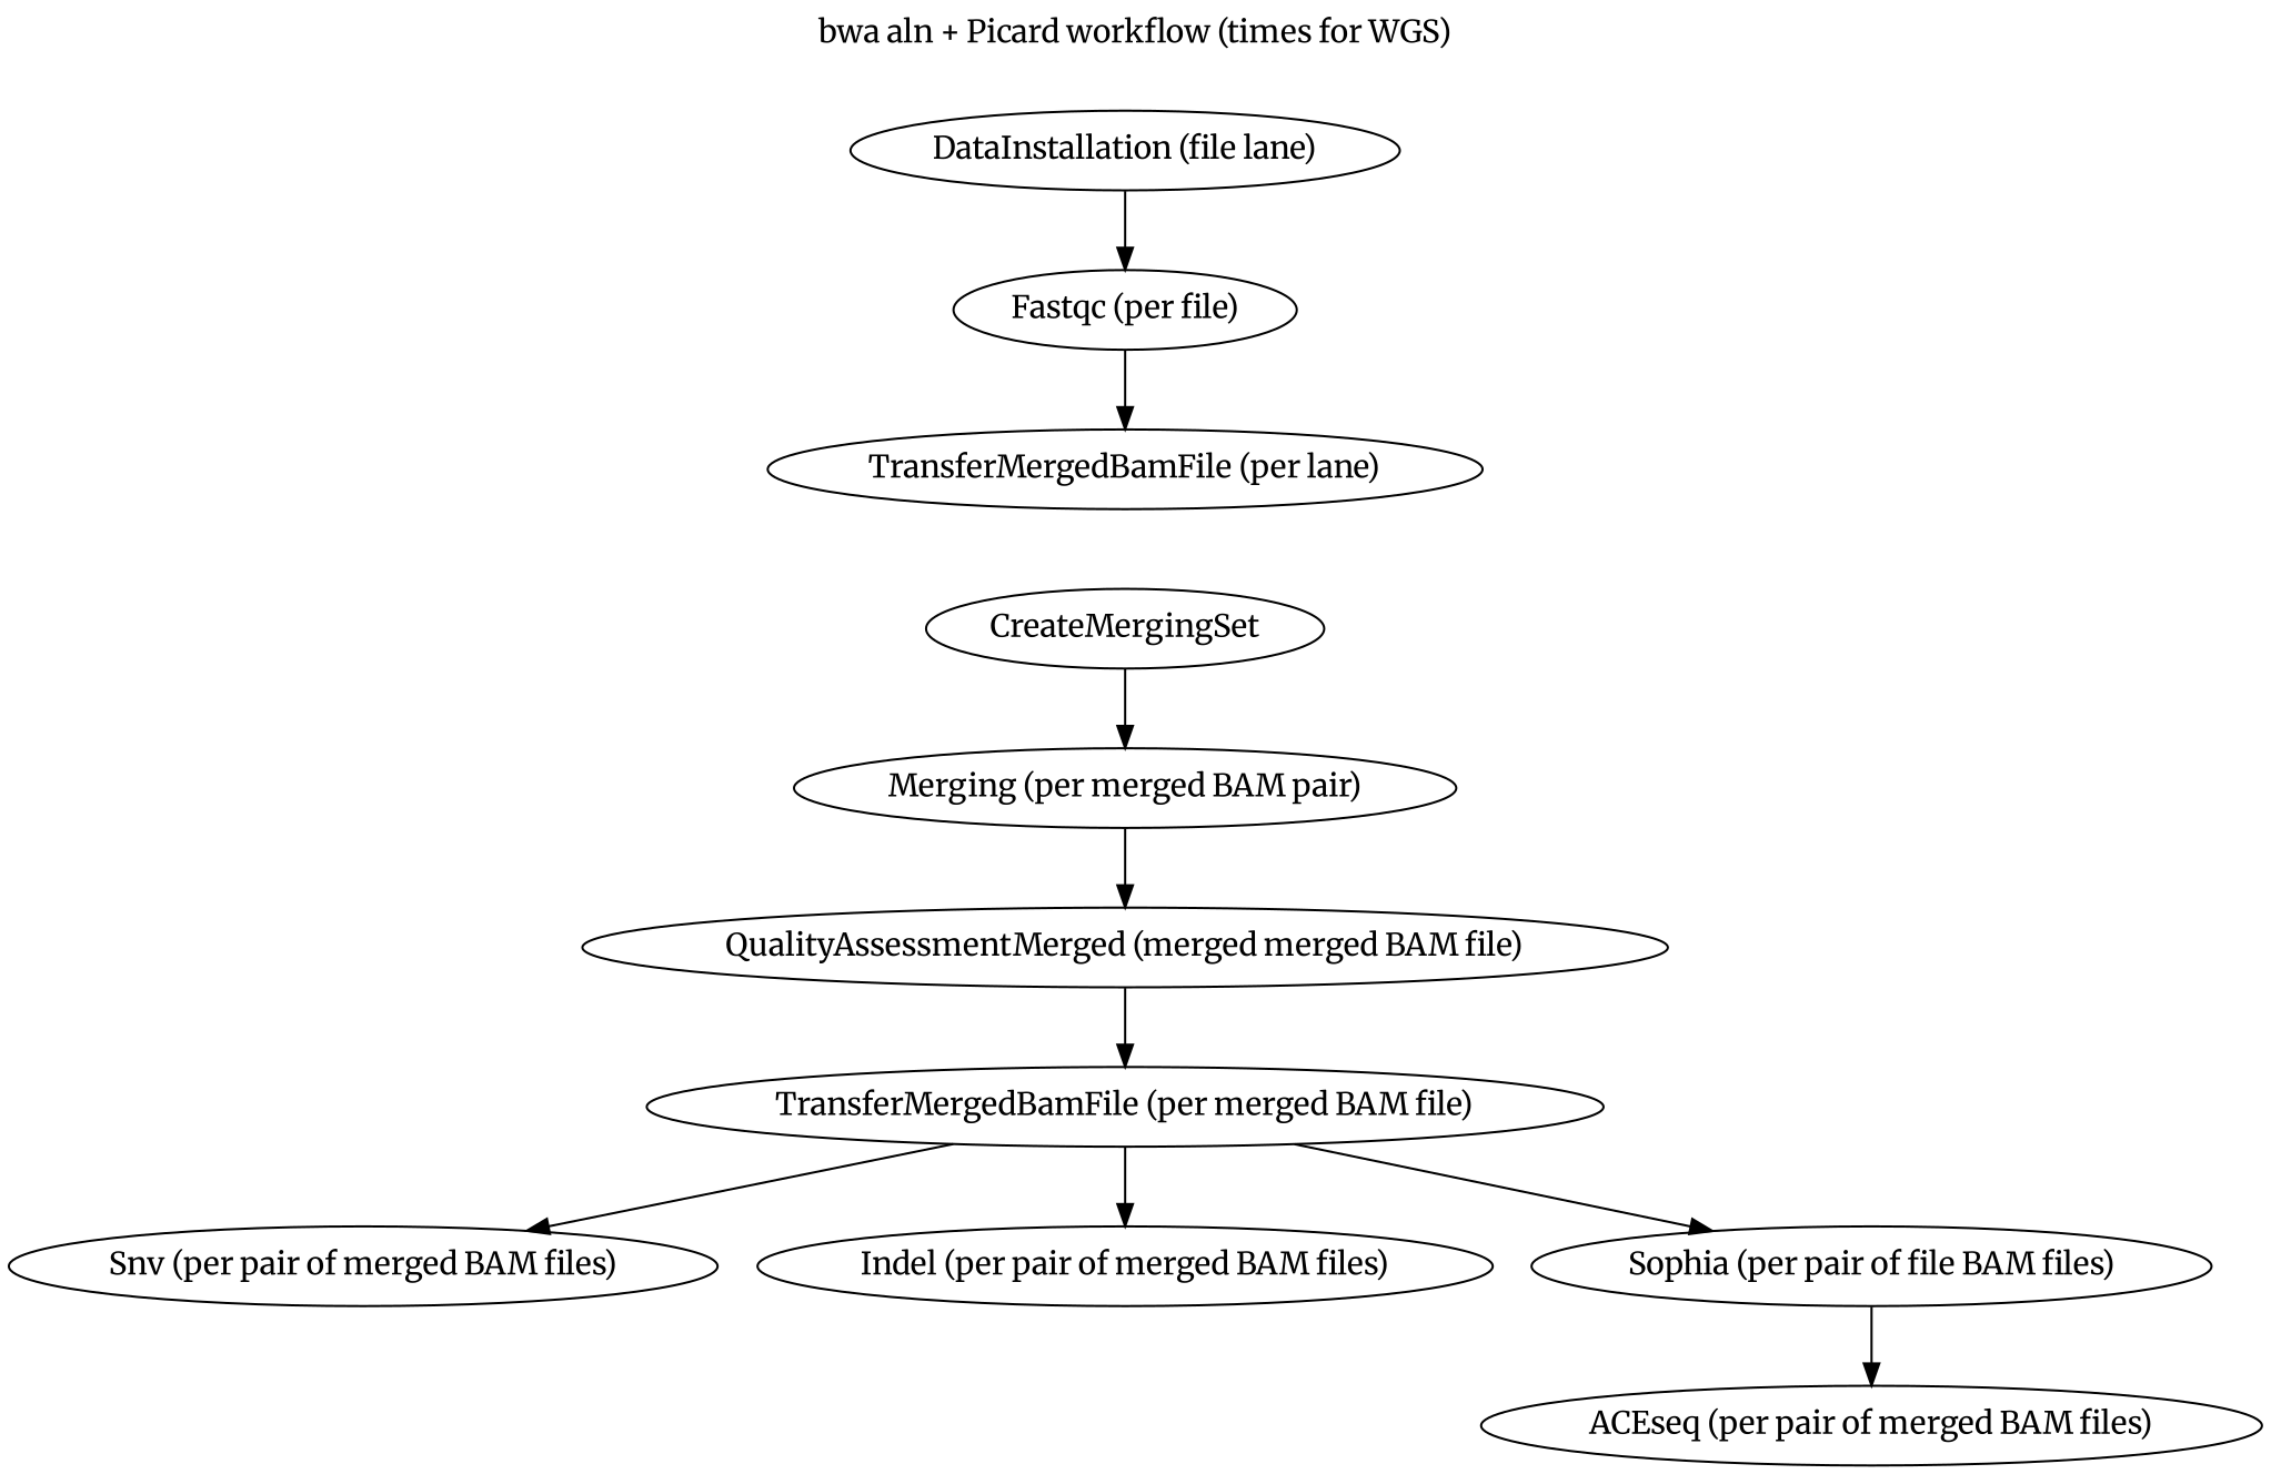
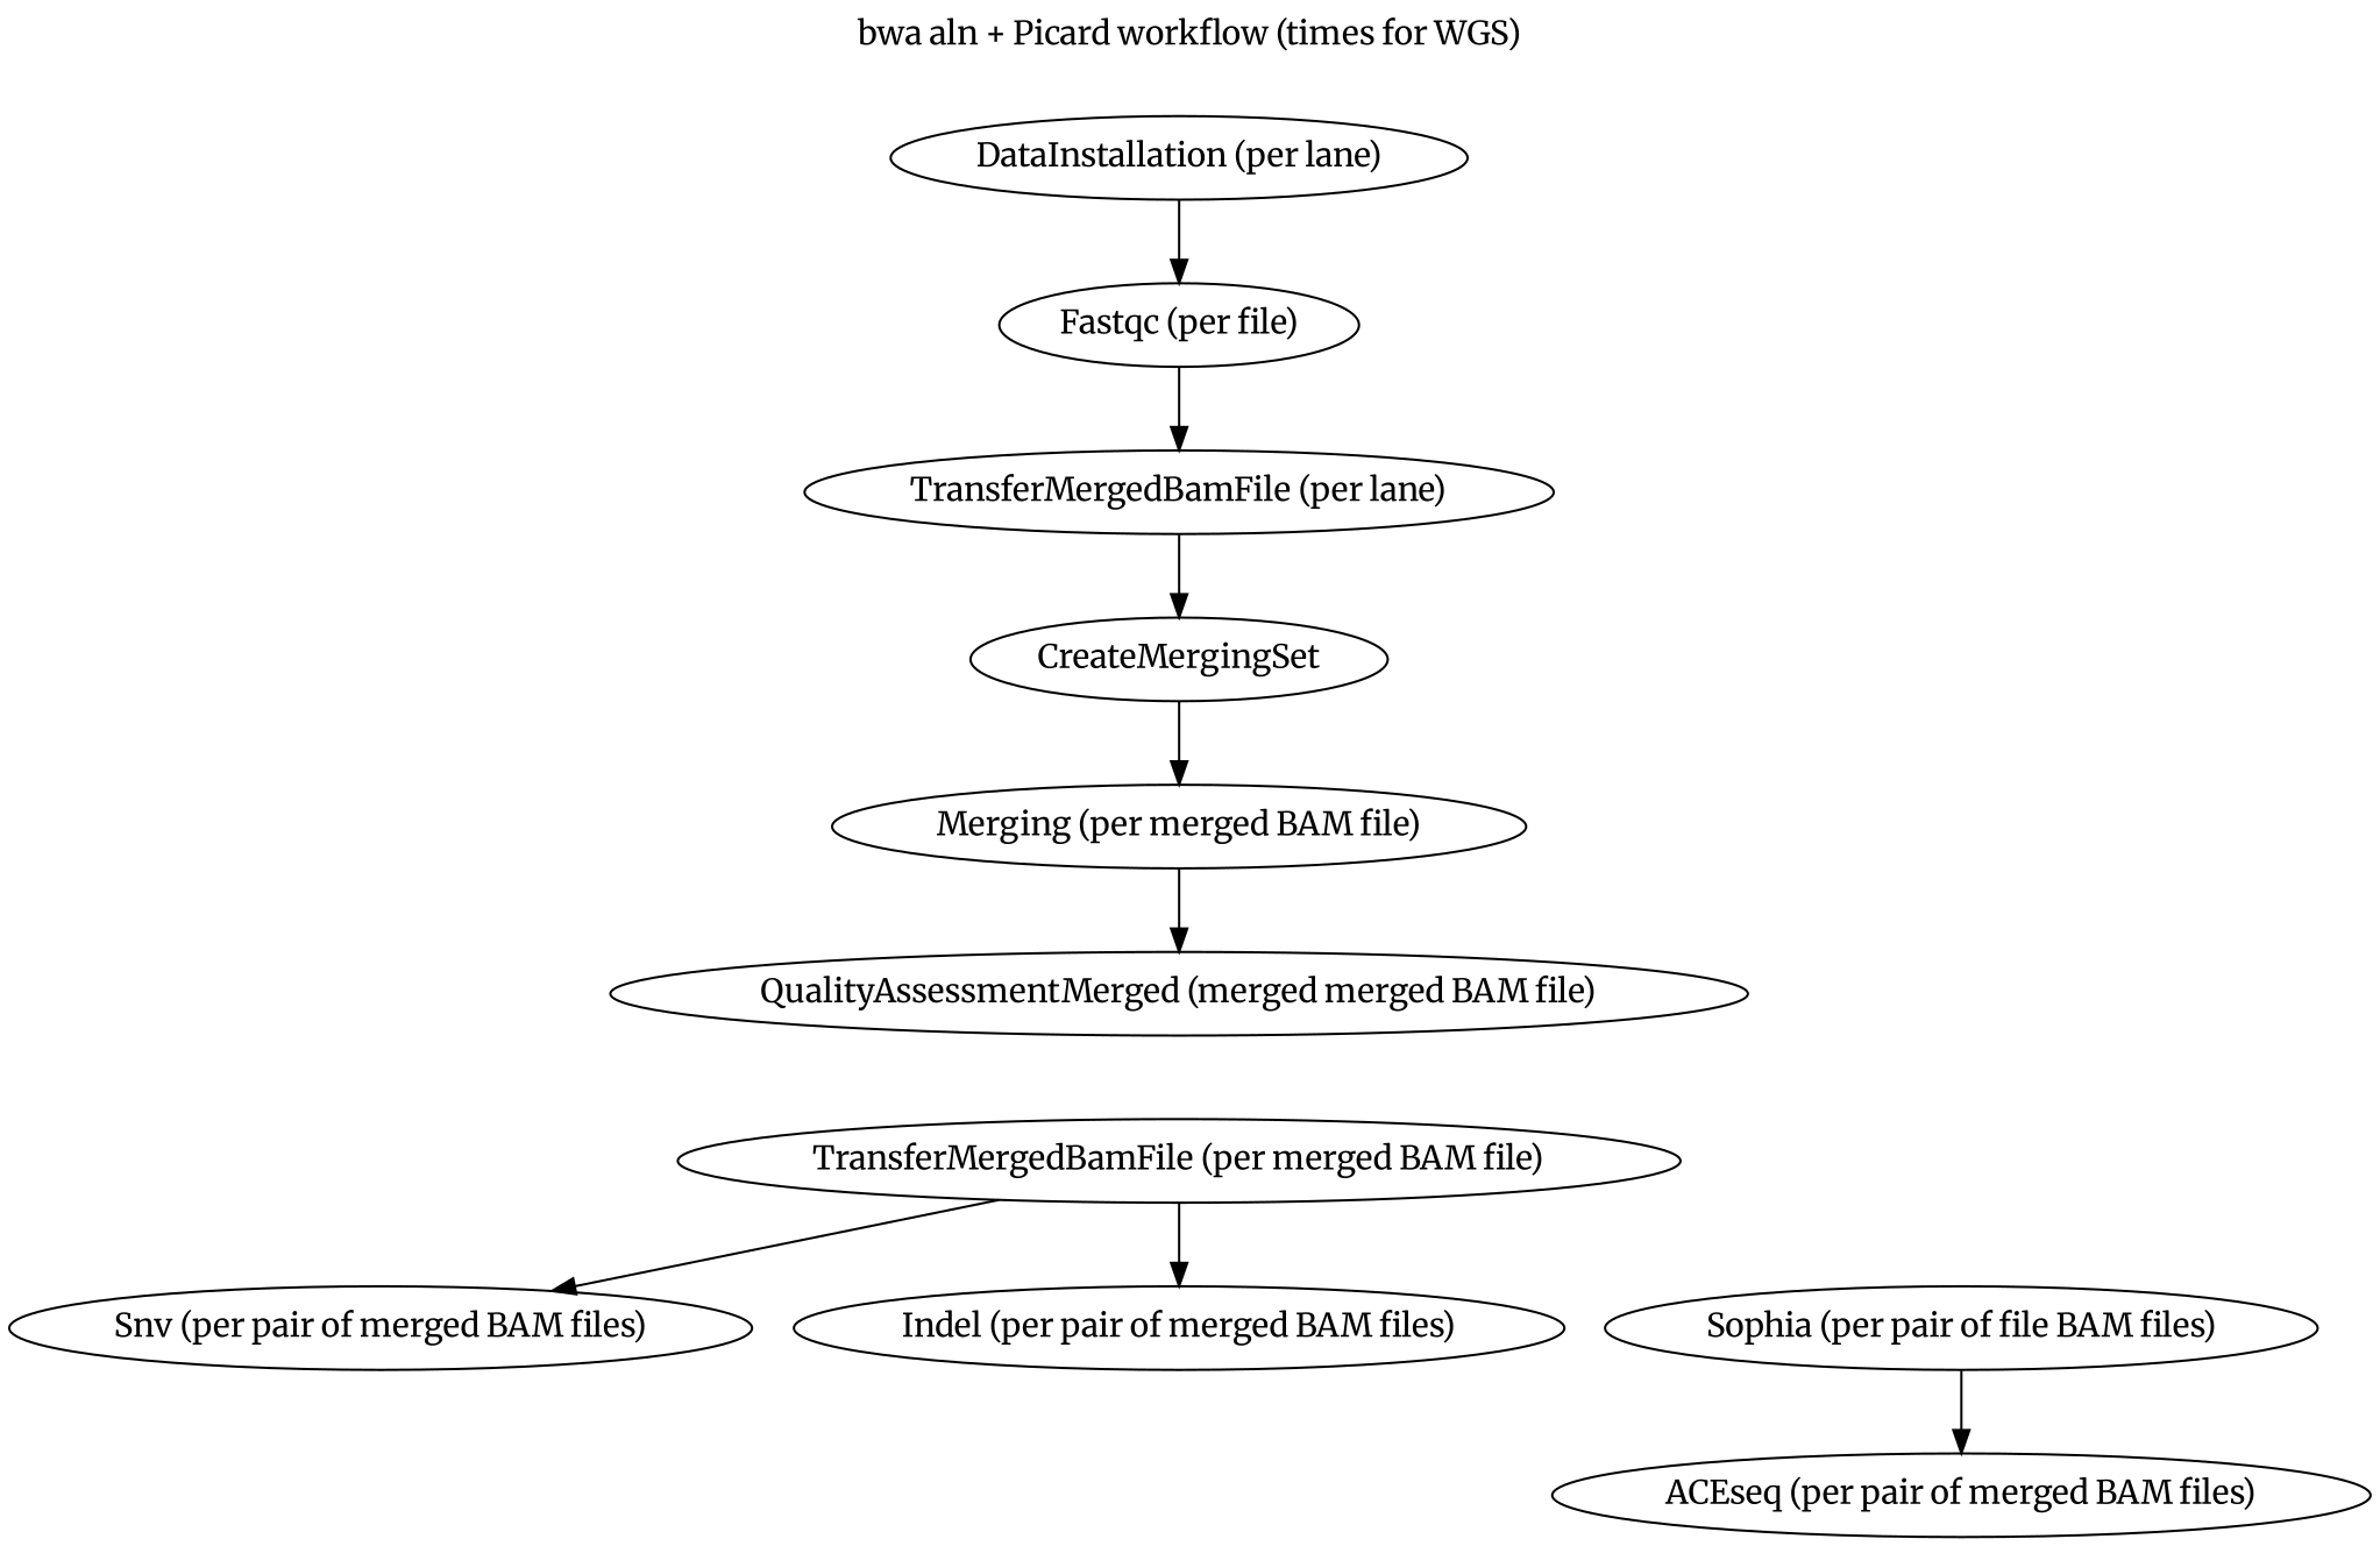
  digraph {
    fontname=Merriweather
    label="bwa aln + Picard workflow (times for WGS)\n"
    labelloc=t
    node [fontname=Merriweather]
    edge [fontname=Merriweather]
-   n1 [label="DataInstallation (file lane)"]
+   n1 [label="DataInstallation (per lane)"]
    n2 [label="Fastqc (per file)"]
    n3 [label="TransferMergedBamFile (per lane)"]
    n4 [label=CreateMergingSet]
-   n5 [label="Merging (per merged BAM pair)"]
+   n5 [label="Merging (per merged BAM file)"]
    n6 [label="QualityAssessmentMerged (merged merged BAM file)"]
    n7 [label="TransferMergedBamFile (per merged BAM file)"]
    n8 [label="Snv (per pair of merged BAM files)"]
    n9 [label="Indel (per pair of merged BAM files)"]
    n10 [label="Sophia (per pair of file BAM files)"]
    n11 [label="ACEseq (per pair of merged BAM files)"]
    n1 -> n2
    n2 -> n3
+   n3 -> n4
    n4 -> n5
    n5 -> n6
-   n6 -> n7
    n7 -> n8
    n7 -> n9
-   n7 -> n10
    n10 -> n11
  }
